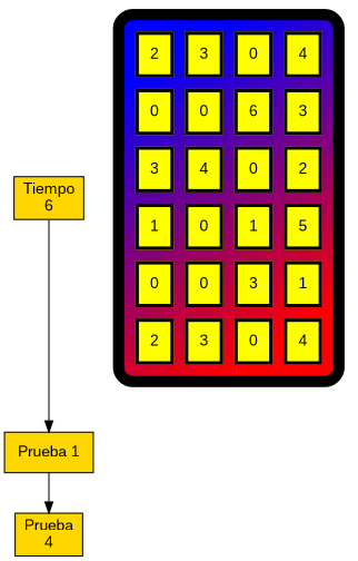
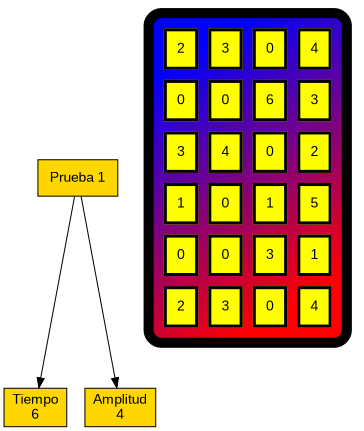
  digraph {
    fontname="Liberation Sans"
    node [fillcolor=gold fontcolor="#000000" shape=box style=filled fontname="Liberation Sans"]
    edge [fontname="Liberation Sans"]
    n1 [label=" Prueba 1 "]
    n2 [label="Tiempo\n6"]
-   n3 [label="Prueba\n4"]
+   n3 [label="Amplitud\n4"]
    n4 [label=< <TABLE border="10" cellspacing="10" cellpadding="10" style="rounded" bgcolor="blue:red" gradientangle="315">             <TR><TD border="3"  bgcolor="yellow" gradientangle="315">2</TD> <TD border="3"  bgcolor="yellow" gradientangle="315">3</TD> <TD border="3"  bgcolor="yellow" gradientangle="315">0</TD> <TD border="3"  bgcolor="yellow" gradientangle="315">4</TD> </TR>  <TR> <TD border="3"  bgcolor="yellow" gradientangle="315">0</TD> <TD border="3"  bgcolor="yellow" gradientangle="315">0</TD> <TD border="3"  bgcolor="yellow" gradientangle="315">6</TD> <TD border="3"  bgcolor="yellow" gradientangle="315">3</TD> </TR>  <TR><TD border="3"  bgcolor="yellow" gradientangle="315">3</TD> <TD border="3"  bgcolor="yellow" gradientangle="315">4</TD> <TD border="3"  bgcolor="yellow" gradientangle="315">0</TD> <TD border="3"  bgcolor="yellow" gradientangle="315">2</TD> </TR> <TR><TD border="3"  bgcolor="yellow" gradientangle="315">1</TD> <TD border="3"  bgcolor="yellow" gradientangle="315">0</TD> <TD border="3"  bgcolor="yellow" gradientangle="315">1</TD> <TD border="3"  bgcolor="yellow" gradientangle="315">5</TD> </TR> <TR><TD border="3"  bgcolor="yellow" gradientangle="315">0</TD> <TD border="3"  bgcolor="yellow" gradientangle="315">0</TD> <TD border="3"  bgcolor="yellow" gradientangle="315">3</TD> <TD border="3"  bgcolor="yellow" gradientangle="315">1</TD> </TR> <TR><TD border="3"  bgcolor="yellow" gradientangle="315">2</TD> <TD border="3"  bgcolor="yellow" gradientangle="315">3</TD> <TD border="3"  bgcolor="yellow" gradientangle="315">0</TD> <TD border="3"  bgcolor="yellow" gradientangle="315">4</TD>  </TR></TABLE>> shape=none fillcolor="" fontcolor="" style=""]
    subgraph sub_1 {
      n1
      n2
      n3
    }
-   n2 -> n1
+   n1 -> n2
    n1 -> n3
  }
